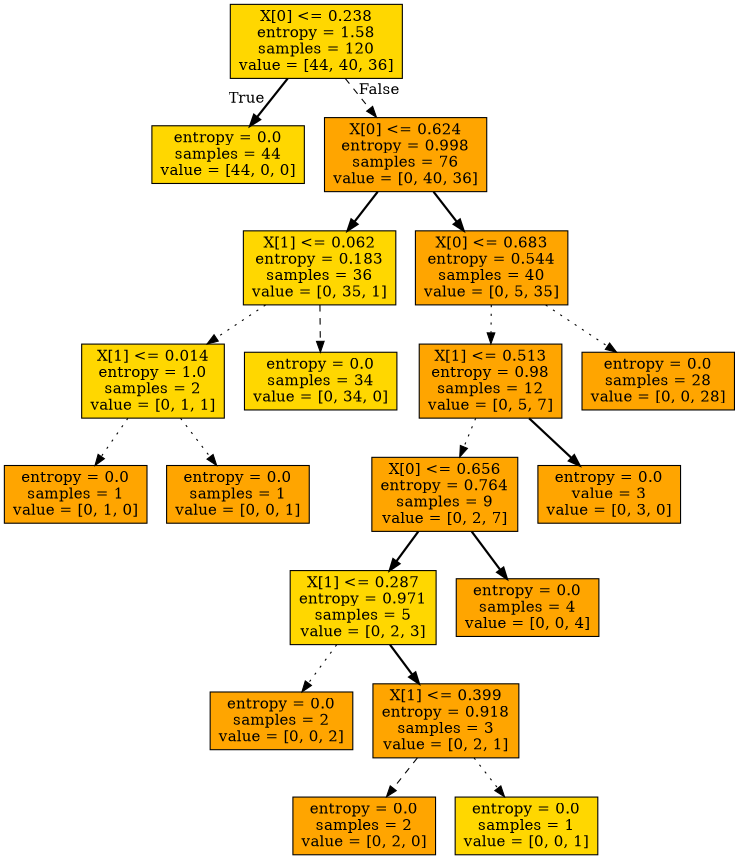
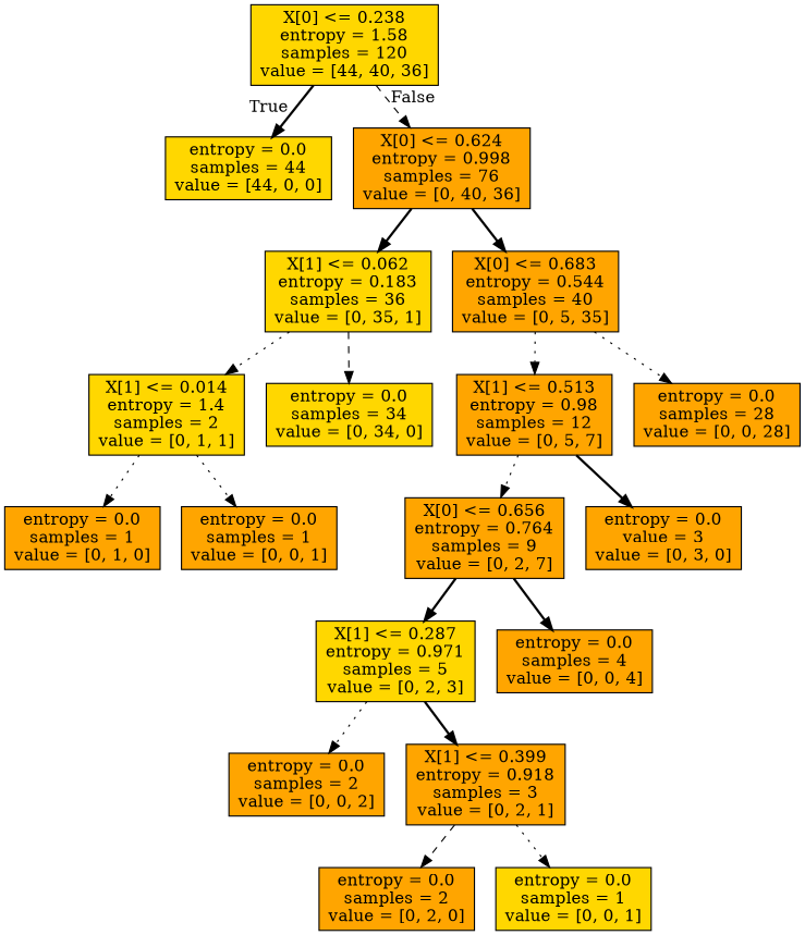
  digraph {
    node [color=black fillcolor=orange shape=box style=filled]
    edge [style=dotted]
    n1 [fillcolor=gold label="X[0] <= 0.238\nentropy = 1.58\nsamples = 120\nvalue = [44, 40, 36]"]
    n2 [fillcolor=gold label="entropy = 0.0\nsamples = 44\nvalue = [44, 0, 0]"]
    n3 [label="X[0] <= 0.624\nentropy = 0.998\nsamples = 76\nvalue = [0, 40, 36]"]
    n4 [fillcolor=gold label="X[1] <= 0.062\nentropy = 0.183\nsamples = 36\nvalue = [0, 35, 1]"]
    n5 [label="X[0] <= 0.683\nentropy = 0.544\nsamples = 40\nvalue = [0, 5, 35]"]
-   n6 [fillcolor=gold label="X[1] <= 0.014\nentropy = 1.0\nsamples = 2\nvalue = [0, 1, 1]"]
+   n6 [fillcolor=gold label="X[1] <= 0.014\nentropy = 1.4\nsamples = 2\nvalue = [0, 1, 1]"]
    n7 [fillcolor=gold label="entropy = 0.0\nsamples = 34\nvalue = [0, 34, 0]"]
    n8 [label="X[1] <= 0.513\nentropy = 0.98\nsamples = 12\nvalue = [0, 5, 7]"]
    n9 [label="entropy = 0.0\nsamples = 28\nvalue = [0, 0, 28]"]
    n10 [label="entropy = 0.0\nsamples = 1\nvalue = [0, 1, 0]"]
    n11 [label="entropy = 0.0\nsamples = 1\nvalue = [0, 0, 1]"]
    n12 [label="X[0] <= 0.656\nentropy = 0.764\nsamples = 9\nvalue = [0, 2, 7]"]
    n13 [label="entropy = 0.0\nvalue = 3\nvalue = [0, 3, 0]"]
    n14 [fillcolor=gold label="X[1] <= 0.287\nentropy = 0.971\nsamples = 5\nvalue = [0, 2, 3]"]
    n15 [label="entropy = 0.0\nsamples = 4\nvalue = [0, 0, 4]"]
    n16 [label="entropy = 0.0\nsamples = 2\nvalue = [0, 0, 2]"]
    n17 [label="X[1] <= 0.399\nentropy = 0.918\nsamples = 3\nvalue = [0, 2, 1]"]
    n18 [label="entropy = 0.0\nsamples = 2\nvalue = [0, 2, 0]"]
    n19 [fillcolor=gold label="entropy = 0.0\nsamples = 1\nvalue = [0, 0, 1]"]
    n1 -> n2 [headlabel=True labelangle=45 labeldistance=2.5 style=bold]
    n1 -> n3 [headlabel=False labelangle=-45 labeldistance=2.5 style=dashed]
    n3 -> n4 [style=bold]
    n3 -> n5 [style=bold]
    n4 -> n6
    n4 -> n7 [style=dashed]
    n5 -> n8
    n5 -> n9
    n6 -> n10
    n6 -> n11
    n8 -> n12
    n8 -> n13 [style=bold]
    n12 -> n14 [style=bold]
    n12 -> n15 [style=bold]
    n14 -> n16
    n14 -> n17 [style=bold]
    n17 -> n18 [style=dashed]
    n17 -> n19
  }
